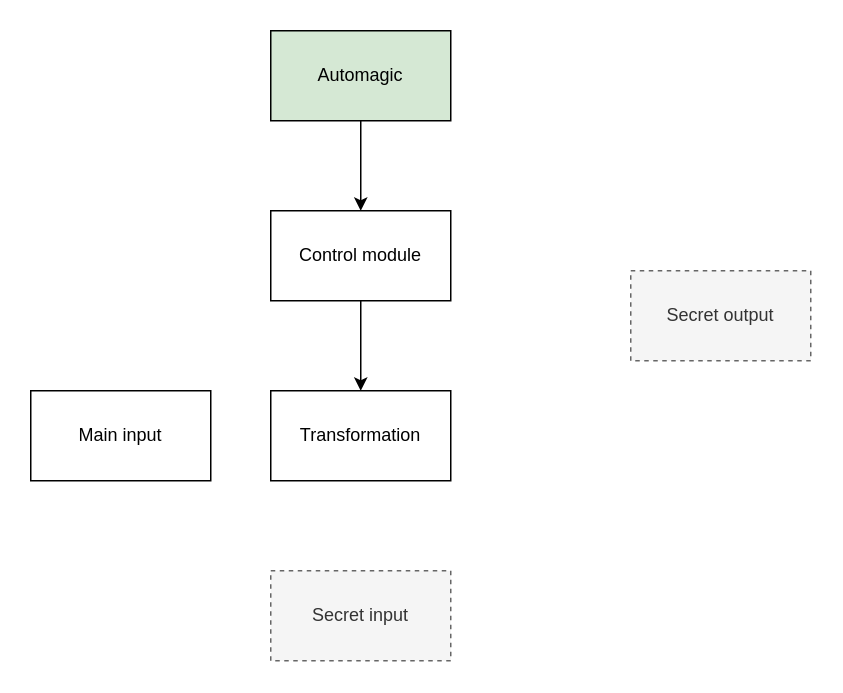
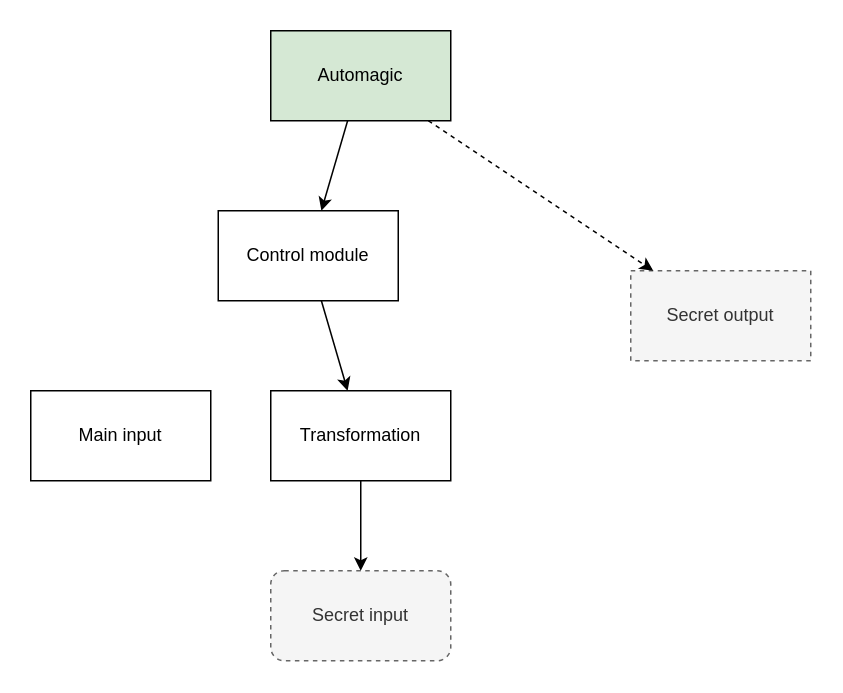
  <mxCell id="0" />
  <mxCell id="1" parent="0" />
- <mxCell id="2" value="Control module" style="rounded=0;whiteSpace=wrap;html=1;" vertex="1" parent="1"><mxGeometry x="180" y="140" width="120" height="60" as="geometry" /></mxCell>
+ <mxCell id="2" value="Control module" style="rounded=0;whiteSpace=wrap;html=1;" vertex="1" parent="1"><mxGeometry x="145" y="140" width="120" height="60" as="geometry" /></mxCell>
  <mxCell id="3" value="Transformation" style="rounded=0;whiteSpace=wrap;html=1;" vertex="1" parent="1"><mxGeometry x="180" y="260" width="120" height="60" as="geometry" /></mxCell>
  <mxCell id="4" value="Main input" style="rounded=0;whiteSpace=wrap;html=1;" vertex="1" parent="1"><mxGeometry x="20" y="260" width="120" height="60" as="geometry" /></mxCell>
  <mxCell id="5" value="Secret output" style="rounded=0;whiteSpace=wrap;html=1;fillColor=#f5f5f5;strokeColor=#666666;fontColor=#333333;dashed=1;" vertex="1" parent="1"><mxGeometry x="420" y="180" width="120" height="60" as="geometry" /></mxCell>
  <mxCell id="6" value="" style="endArrow=classic;html=1;" edge="1" parent="1" source="2" target="3"><mxGeometry width="50" height="50" relative="1" as="geometry"><mxPoint x="210" y="210" as="sourcePoint" /><mxPoint x="130" y="270" as="targetPoint" /></mxGeometry></mxCell>
+ <mxCell id="7" value="" style="endArrow=classic;html=1;dashed=1;" edge="1" parent="1" source="8" target="5"><mxGeometry width="50" height="50" relative="1" as="geometry"><mxPoint x="250" y="210" as="sourcePoint" /><mxPoint x="250" y="270" as="targetPoint" /></mxGeometry></mxCell>
  <mxCell id="8" value="Automagic" style="rounded=0;whiteSpace=wrap;html=1;fillColor=#d5e8d4;" vertex="1" parent="1"><mxGeometry x="180" y="20" width="120" height="60" as="geometry" /></mxCell>
  <mxCell id="9" value="" style="endArrow=classic;html=1;" edge="1" parent="1" source="8" target="2"><mxGeometry width="50" height="50" relative="1" as="geometry"><mxPoint x="430" y="410" as="sourcePoint" /><mxPoint x="480" y="360" as="targetPoint" /></mxGeometry></mxCell>
- <mxCell id="10" value="Secret input" style="rounded=0;whiteSpace=wrap;html=1;fillColor=#f5f5f5;strokeColor=#666666;fontColor=#333333;dashed=1;" vertex="1" parent="1"><mxGeometry x="180" y="380" width="120" height="60" as="geometry" /></mxCell>
+ <mxCell id="10" value="Secret input" style="whiteSpace=wrap;html=1;fillColor=#f5f5f5;strokeColor=#666666;fontColor=#333333;dashed=1;rounded=1;" vertex="1" parent="1"><mxGeometry x="180" y="380" width="120" height="60" as="geometry" /></mxCell>
+ <mxCell id="11" value="" style="endArrow=classic;html=1;" edge="1" parent="1" source="3" target="10"><mxGeometry width="50" height="50" relative="1" as="geometry"><mxPoint x="440" y="340" as="sourcePoint" /><mxPoint x="440" y="400" as="targetPoint" /></mxGeometry></mxCell>
